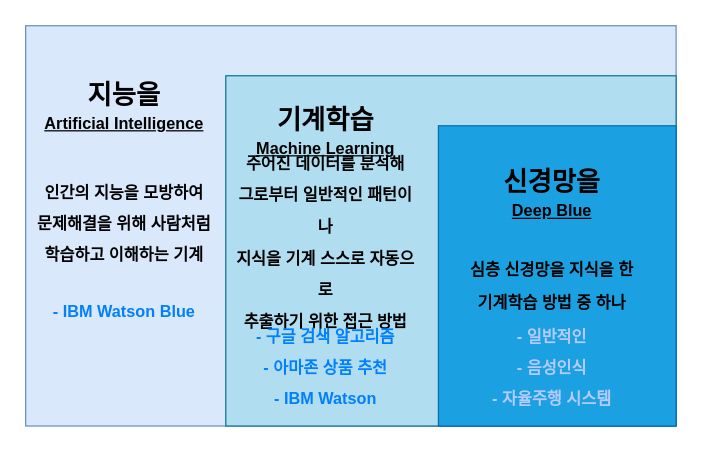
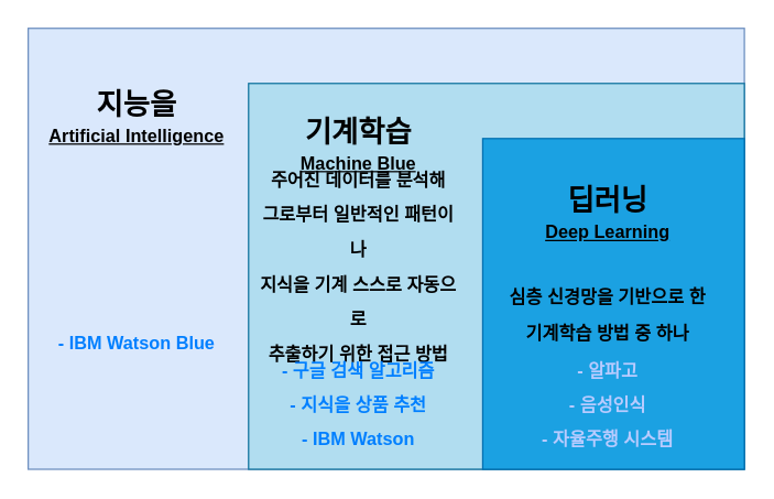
  <mxCell id="0" />
  <mxCell id="1" parent="0" />
  <mxCell id="2" value="" style="rounded=0;whiteSpace=wrap;html=1;fillColor=#dae8fc;strokeColor=#6c8ebf;" vertex="1" parent="1"><mxGeometry x="20" y="20" width="520" height="320" as="geometry" /></mxCell>
  <mxCell id="3" value="" style="rounded=0;whiteSpace=wrap;html=1;fillColor=#b1ddf0;strokeColor=#10739e;" vertex="1" parent="1"><mxGeometry x="180" y="60" width="360" height="280" as="geometry" /></mxCell>
  <mxCell id="4" value="" style="rounded=0;whiteSpace=wrap;html=1;fillColor=#1ba1e2;fontColor=#ffffff;strokeColor=#006EAF;" vertex="1" parent="1"><mxGeometry x="350" y="100" width="190" height="240" as="geometry" /></mxCell>
  <mxCell id="5" value="&lt;b&gt;지능을&lt;/b&gt;" style="text;strokeColor=none;align=center;fillColor=none;html=1;verticalAlign=middle;whiteSpace=wrap;rounded=0;fontSize=21;" vertex="1" parent="1"><mxGeometry x="49" y="60" width="100" height="30" as="geometry" /></mxCell>
  <mxCell id="6" value="&lt;b&gt;&lt;font style=&quot;font-size: 13px;&quot;&gt;&lt;u&gt;Artificial Intelligence&lt;/u&gt;&lt;/font&gt;&lt;/b&gt;" style="text;strokeColor=none;align=center;fillColor=none;html=1;verticalAlign=middle;whiteSpace=wrap;rounded=0;fontSize=21;" vertex="1" parent="1"><mxGeometry x="24" y="80" width="150" height="30" as="geometry" /></mxCell>
  <mxCell id="7" value="&lt;b&gt;기계학습&lt;/b&gt;" style="text;strokeColor=none;align=center;fillColor=none;html=1;verticalAlign=middle;whiteSpace=wrap;rounded=0;fontSize=21;" vertex="1" parent="1"><mxGeometry x="210" y="80" width="100" height="30" as="geometry" /></mxCell>
- <mxCell id="8" value="&lt;span style=&quot;font-size: 13px;&quot;&gt;&lt;b&gt;&lt;u&gt;Machine Learning&lt;/u&gt;&lt;/b&gt;&lt;/span&gt;" style="text;strokeColor=none;align=center;fillColor=none;html=1;verticalAlign=middle;whiteSpace=wrap;rounded=0;fontSize=21;" vertex="1" parent="1"><mxGeometry x="185" y="100" width="150" height="30" as="geometry" /></mxCell>
- <mxCell id="9" value="&lt;b&gt;신경망을&lt;/b&gt;" style="text;strokeColor=none;align=center;fillColor=none;html=1;verticalAlign=middle;whiteSpace=wrap;rounded=0;fontSize=21;" vertex="1" parent="1"><mxGeometry x="391" y="130" width="100" height="30" as="geometry" /></mxCell>
- <mxCell id="10" value="&lt;span style=&quot;font-size: 13px;&quot;&gt;&lt;b&gt;&lt;u&gt;Deep Blue&lt;/u&gt;&lt;/b&gt;&lt;/span&gt;" style="text;strokeColor=none;align=center;fillColor=none;html=1;verticalAlign=middle;whiteSpace=wrap;rounded=0;fontSize=21;" vertex="1" parent="1"><mxGeometry x="366" y="150" width="150" height="30" as="geometry" /></mxCell>
+ <mxCell id="8" value="&lt;span style=&quot;font-size: 13px;&quot;&gt;&lt;b&gt;&lt;u&gt;Machine Blue&lt;/u&gt;&lt;/b&gt;&lt;/span&gt;" style="text;strokeColor=none;align=center;fillColor=none;html=1;verticalAlign=middle;whiteSpace=wrap;rounded=0;fontSize=21;" vertex="1" parent="1"><mxGeometry x="185" y="100" width="150" height="30" as="geometry" /></mxCell>
+ <mxCell id="9" value="&lt;b&gt;딥러닝&lt;/b&gt;" style="text;strokeColor=none;align=center;fillColor=none;html=1;verticalAlign=middle;whiteSpace=wrap;rounded=0;fontSize=21;" vertex="1" parent="1"><mxGeometry x="391" y="130" width="100" height="30" as="geometry" /></mxCell>
+ <mxCell id="10" value="&lt;span style=&quot;font-size: 13px;&quot;&gt;&lt;b&gt;&lt;u&gt;Deep Learning&lt;/u&gt;&lt;/b&gt;&lt;/span&gt;" style="text;strokeColor=none;align=center;fillColor=none;html=1;verticalAlign=middle;whiteSpace=wrap;rounded=0;fontSize=21;" vertex="1" parent="1"><mxGeometry x="366" y="150" width="150" height="30" as="geometry" /></mxCell>
  <mxCell id="11" value="&lt;b&gt;&lt;font color=&quot;#007fff&quot; style=&quot;font-size: 13px;&quot;&gt;- IBM Watson Blue&lt;/font&gt;&lt;/b&gt;" style="text;strokeColor=none;align=center;fillColor=none;html=1;verticalAlign=middle;whiteSpace=wrap;rounded=0;fontSize=21;" vertex="1" parent="1"><mxGeometry x="24" y="230" width="150" height="30" as="geometry" /></mxCell>
- <mxCell id="12" value="&lt;span style=&quot;font-size: 13px;&quot;&gt;&lt;b&gt;인간의 지능을 모방하여&lt;/b&gt;&lt;/span&gt;&lt;div&gt;&lt;span style=&quot;font-size: 13px;&quot;&gt;&lt;b&gt;문제해결을 위해 사람처럼&lt;/b&gt;&lt;/span&gt;&lt;/div&gt;&lt;div&gt;&lt;span style=&quot;font-size: 13px;&quot;&gt;&lt;b&gt;학습하고 이해하는 기계&lt;/b&gt;&lt;/span&gt;&lt;/div&gt;" style="text;strokeColor=none;align=center;fillColor=none;html=1;verticalAlign=middle;whiteSpace=wrap;rounded=0;fontSize=21;" vertex="1" parent="1"><mxGeometry x="24" y="135" width="150" height="80" as="geometry" /></mxCell>
  <mxCell id="13" value="&lt;span style=&quot;font-size: 13px;&quot;&gt;&lt;b&gt;주어진 데이터를 분석해&lt;/b&gt;&lt;/span&gt;&lt;div&gt;&lt;span style=&quot;font-size: 13px;&quot;&gt;&lt;b&gt;그로부터 일반적인 패턴이나&lt;/b&gt;&lt;/span&gt;&lt;/div&gt;&lt;div&gt;&lt;span style=&quot;font-size: 13px;&quot;&gt;&lt;b&gt;지식을 기계 스스로 자동으로&lt;/b&gt;&lt;/span&gt;&lt;/div&gt;&lt;div&gt;&lt;span style=&quot;font-size: 13px;&quot;&gt;&lt;b&gt;추출하기 위한 접근 방법&lt;/b&gt;&lt;/span&gt;&lt;/div&gt;" style="text;strokeColor=none;align=center;fillColor=none;html=1;verticalAlign=middle;whiteSpace=wrap;rounded=0;fontSize=21;" vertex="1" parent="1"><mxGeometry x="185" y="130" width="150" height="120" as="geometry" /></mxCell>
- <mxCell id="14" value="&lt;span style=&quot;font-size: 13px;&quot;&gt;&lt;b&gt;심층 신경망을 지식을 한&lt;/b&gt;&lt;/span&gt;&lt;div&gt;&lt;span style=&quot;font-size: 13px;&quot;&gt;&lt;b&gt;기계학습 방법 중 하나&lt;/b&gt;&lt;/span&gt;&lt;/div&gt;" style="text;strokeColor=none;align=center;fillColor=none;html=1;verticalAlign=middle;whiteSpace=wrap;rounded=0;fontSize=21;" vertex="1" parent="1"><mxGeometry x="366" y="190" width="150" height="70" as="geometry" /></mxCell>
- <mxCell id="15" value="&lt;b&gt;&lt;font color=&quot;#007fff&quot; style=&quot;font-size: 13px;&quot;&gt;- 구글 검색 알고리즘&lt;/font&gt;&lt;/b&gt;&lt;div&gt;&lt;b&gt;&lt;font color=&quot;#007fff&quot; style=&quot;font-size: 13px;&quot;&gt;- 아마존 상품 추천&lt;/font&gt;&lt;/b&gt;&lt;/div&gt;&lt;div&gt;&lt;b&gt;&lt;font color=&quot;#007fff&quot; style=&quot;font-size: 13px;&quot;&gt;- IBM Watson&lt;/font&gt;&lt;/b&gt;&lt;/div&gt;" style="text;strokeColor=none;align=center;fillColor=none;html=1;verticalAlign=middle;whiteSpace=wrap;rounded=0;fontSize=21;" vertex="1" parent="1"><mxGeometry x="185" y="250" width="150" height="80" as="geometry" /></mxCell>
- <mxCell id="16" value="&lt;font color=&quot;#b8cbff&quot;&gt;&lt;span style=&quot;font-size: 13px;&quot;&gt;&lt;b&gt;- 일반적인&lt;/b&gt;&lt;/span&gt;&lt;/font&gt;&lt;div&gt;&lt;font color=&quot;#b8cbff&quot;&gt;&lt;span style=&quot;font-size: 13px;&quot;&gt;&lt;b&gt;- 음성인식&lt;/b&gt;&lt;/span&gt;&lt;/font&gt;&lt;/div&gt;&lt;div style=&quot;text-align: left;&quot;&gt;&lt;font color=&quot;#b8cbff&quot;&gt;&lt;span style=&quot;font-size: 13px;&quot;&gt;&lt;b&gt;- 자율주행 시스템&lt;/b&gt;&lt;/span&gt;&lt;/font&gt;&lt;/div&gt;" style="text;strokeColor=none;align=center;fillColor=none;html=1;verticalAlign=middle;whiteSpace=wrap;rounded=0;fontSize=21;" vertex="1" parent="1"><mxGeometry x="366" y="250" width="150" height="80" as="geometry" /></mxCell>
+ <mxCell id="14" value="&lt;span style=&quot;font-size: 13px;&quot;&gt;&lt;b&gt;심층 신경망을 기반으로 한&lt;/b&gt;&lt;/span&gt;&lt;div&gt;&lt;span style=&quot;font-size: 13px;&quot;&gt;&lt;b&gt;기계학습 방법 중 하나&lt;/b&gt;&lt;/span&gt;&lt;/div&gt;" style="text;strokeColor=none;align=center;fillColor=none;html=1;verticalAlign=middle;whiteSpace=wrap;rounded=0;fontSize=21;" vertex="1" parent="1"><mxGeometry x="366" y="190" width="150" height="70" as="geometry" /></mxCell>
+ <mxCell id="15" value="&lt;b&gt;&lt;font color=&quot;#007fff&quot; style=&quot;font-size: 13px;&quot;&gt;- 구글 검색 알고리즘&lt;/font&gt;&lt;/b&gt;&lt;div&gt;&lt;b&gt;&lt;font color=&quot;#007fff&quot; style=&quot;font-size: 13px;&quot;&gt;- 지식을 상품 추천&lt;/font&gt;&lt;/b&gt;&lt;/div&gt;&lt;div&gt;&lt;b&gt;&lt;font color=&quot;#007fff&quot; style=&quot;font-size: 13px;&quot;&gt;- IBM Watson&lt;/font&gt;&lt;/b&gt;&lt;/div&gt;" style="text;strokeColor=none;align=center;fillColor=none;html=1;verticalAlign=middle;whiteSpace=wrap;rounded=0;fontSize=21;" vertex="1" parent="1"><mxGeometry x="185" y="250" width="150" height="80" as="geometry" /></mxCell>
+ <mxCell id="16" value="&lt;font color=&quot;#b8cbff&quot;&gt;&lt;span style=&quot;font-size: 13px;&quot;&gt;&lt;b&gt;- 알파고&lt;/b&gt;&lt;/span&gt;&lt;/font&gt;&lt;div&gt;&lt;font color=&quot;#b8cbff&quot;&gt;&lt;span style=&quot;font-size: 13px;&quot;&gt;&lt;b&gt;- 음성인식&lt;/b&gt;&lt;/span&gt;&lt;/font&gt;&lt;/div&gt;&lt;div style=&quot;text-align: left;&quot;&gt;&lt;font color=&quot;#b8cbff&quot;&gt;&lt;span style=&quot;font-size: 13px;&quot;&gt;&lt;b&gt;- 자율주행 시스템&lt;/b&gt;&lt;/span&gt;&lt;/font&gt;&lt;/div&gt;" style="text;strokeColor=none;align=center;fillColor=none;html=1;verticalAlign=middle;whiteSpace=wrap;rounded=0;fontSize=21;" vertex="1" parent="1"><mxGeometry x="366" y="250" width="150" height="80" as="geometry" /></mxCell>
